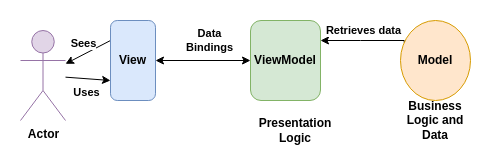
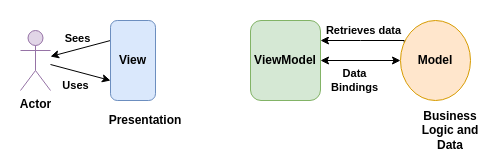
  <mxCell id="0" />
  <mxCell id="1" parent="0" />
- <mxCell id="2" value="Data &lt;br&gt;Bindings" style="edgeStyle=none;rounded=0;orthogonalLoop=1;jettySize=auto;html=1;fontStyle=1;startArrow=classic;startFill=1;" parent="1" source="3" target="8" edge="1"><mxGeometry x="-0.143" y="-20" relative="1" as="geometry"><mxPoint as="offset" /></mxGeometry></mxCell>
+ <mxCell id="2" value="Data &lt;br&gt;Bindings" style="edgeStyle=none;rounded=0;orthogonalLoop=1;jettySize=auto;html=1;fontStyle=1;startArrow=classic;startFill=1;" parent="1" source="3" target="9" edge="1"><mxGeometry x="-0.143" y="-20" relative="1" as="geometry"><mxPoint as="offset" /></mxGeometry></mxCell>
  <mxCell id="3" value="ViewModel" style="rounded=1;whiteSpace=wrap;html=1;fillColor=#d5e8d4;strokeColor=#82b366;fontStyle=1" parent="1" vertex="1"><mxGeometry x="250" y="20" width="70" height="80" as="geometry" /></mxCell>
  <mxCell id="4" value="Sees" style="rounded=0;orthogonalLoop=1;jettySize=auto;html=1;exitX=0;exitY=0.25;exitDx=0;exitDy=0;fontStyle=1" parent="1" source="8" target="6" edge="1"><mxGeometry y="-10" relative="1" as="geometry"><mxPoint x="70" y="40" as="targetPoint" /><mxPoint as="offset" /></mxGeometry></mxCell>
  <mxCell id="5" value="Uses" style="edgeStyle=none;rounded=0;orthogonalLoop=1;jettySize=auto;html=1;entryX=0;entryY=0.75;entryDx=0;entryDy=0;fontStyle=1" parent="1" source="6" target="8" edge="1"><mxGeometry x="-0.027" y="-14" relative="1" as="geometry"><mxPoint x="70" y="80" as="sourcePoint" /><mxPoint as="offset" /></mxGeometry></mxCell>
- <mxCell id="6" value="Actor" style="shape=umlActor;verticalLabelPosition=bottom;verticalAlign=top;html=1;outlineConnect=0;fillColor=#e1d5e7;strokeColor=#9673a6;fontStyle=1" parent="1" vertex="1"><mxGeometry x="20" y="30" width="45" height="90" as="geometry" /></mxCell>
+ <mxCell id="6" value="Actor" style="shape=umlActor;verticalLabelPosition=bottom;verticalAlign=top;html=1;outlineConnect=0;fillColor=#e1d5e7;strokeColor=#9673a6;fontStyle=1" parent="1" vertex="1"><mxGeometry x="20" y="30" width="30" height="60" as="geometry" /></mxCell>
  <mxCell id="7" value="Retrieves data" style="edgeStyle=orthogonalEdgeStyle;rounded=0;orthogonalLoop=1;jettySize=auto;html=1;exitX=0;exitY=0.25;exitDx=0;exitDy=0;fontStyle=1" parent="1" source="9" edge="1"><mxGeometry y="-10" relative="1" as="geometry"><mxPoint x="320" y="40" as="targetPoint" /><Array as="points"><mxPoint x="360" y="40" /><mxPoint x="360" y="40" /></Array><mxPoint as="offset" /></mxGeometry></mxCell>
  <mxCell id="8" value="View" style="rounded=1;whiteSpace=wrap;html=1;fillColor=#dae8fc;strokeColor=#6c8ebf;fontStyle=1" parent="1" vertex="1"><mxGeometry x="110" y="20" width="45" height="80" as="geometry" /></mxCell>
  <mxCell id="9" value="Model" style="ellipse;whiteSpace=wrap;html=1;fillColor=#ffe6cc;strokeColor=#d79b00;fontStyle=1;" parent="1" vertex="1"><mxGeometry x="400" y="20" width="70" height="80" as="geometry" /></mxCell>
- <mxCell id="10" value="Business Logic and Data" style="text;html=1;strokeColor=none;fillColor=none;align=center;verticalAlign=middle;whiteSpace=wrap;rounded=0;fontStyle=1" vertex="1" parent="1"><mxGeometry x="405" y="110" width="60" height="20" as="geometry" /></mxCell>
- <mxCell id="12" value="Presentation Logic" style="text;html=1;strokeColor=none;fillColor=none;align=center;verticalAlign=middle;whiteSpace=wrap;rounded=0;fontStyle=1" vertex="1" parent="1"><mxGeometry x="265" y="120" width="60" height="20" as="geometry" /></mxCell>
+ <mxCell id="10" value="Business Logic and Data" style="text;html=1;strokeColor=none;fillColor=none;align=center;verticalAlign=middle;whiteSpace=wrap;rounded=0;fontStyle=1" vertex="1" parent="1"><mxGeometry x="420" y="120" width="60" height="20" as="geometry" /></mxCell>
+ <mxCell id="11" value="Presentation" style="text;html=1;strokeColor=none;fillColor=none;align=center;verticalAlign=middle;whiteSpace=wrap;rounded=0;fontStyle=1" vertex="1" parent="1"><mxGeometry x="115" y="110" width="60" height="20" as="geometry" /></mxCell>
